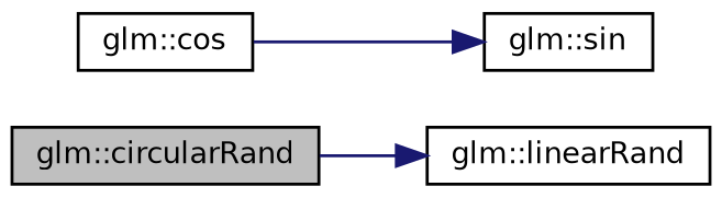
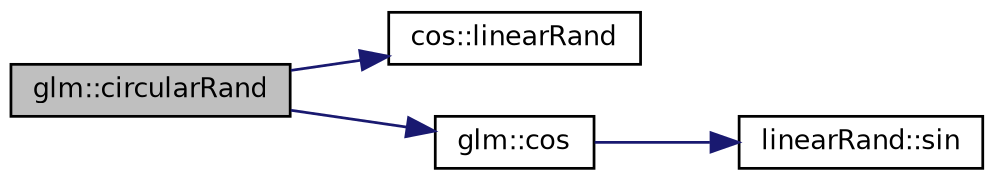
  digraph {
    rankdir=LR
    node [color=black fillcolor=white fontname=Helvetica fontsize=10 shape=record style=filled]
    edge [color=midnightblue fontname=Helvetica fontsize=10 labelfontname=Helvetica labelfontsize=10 style=solid]
    n1 [fillcolor=grey75 fontcolor=black height=0.2 label="glm::circularRand" width=0.4]
-   n2 [height=0.2 label="glm::linearRand" width=0.4]
+   n2 [height=0.2 label="cos::linearRand" width=0.4]
    n3 [height=0.2 label="glm::cos" width=0.4]
-   n4 [height=0.2 label="glm::sin" width=0.4]
+   n4 [height=0.2 label="linearRand::sin" width=0.4]
    n1 -> n2
+   n1 -> n3
    n3 -> n4
  }
